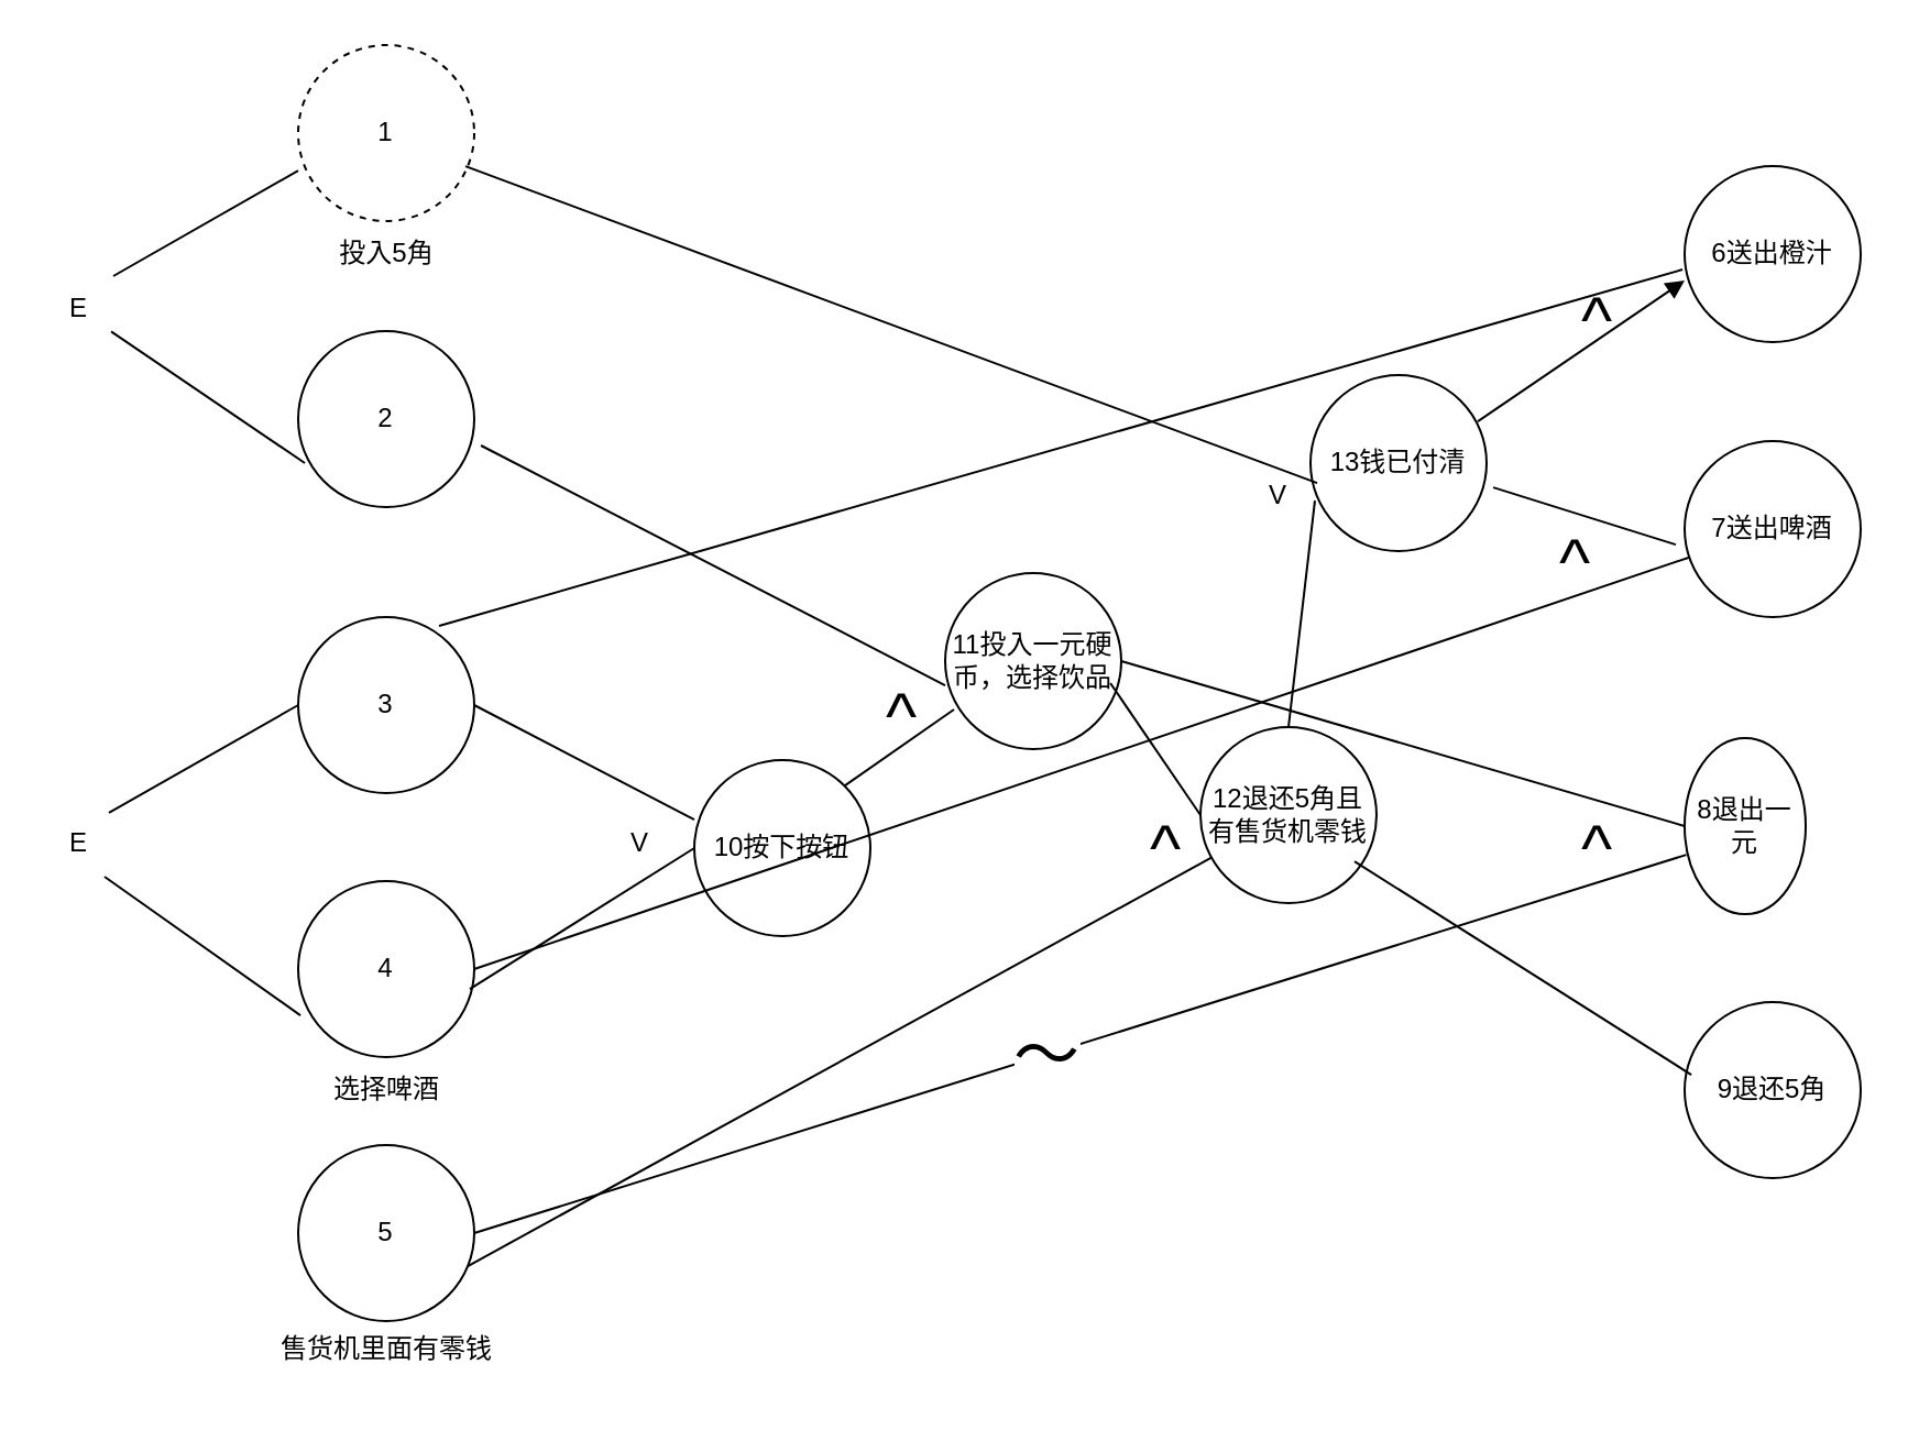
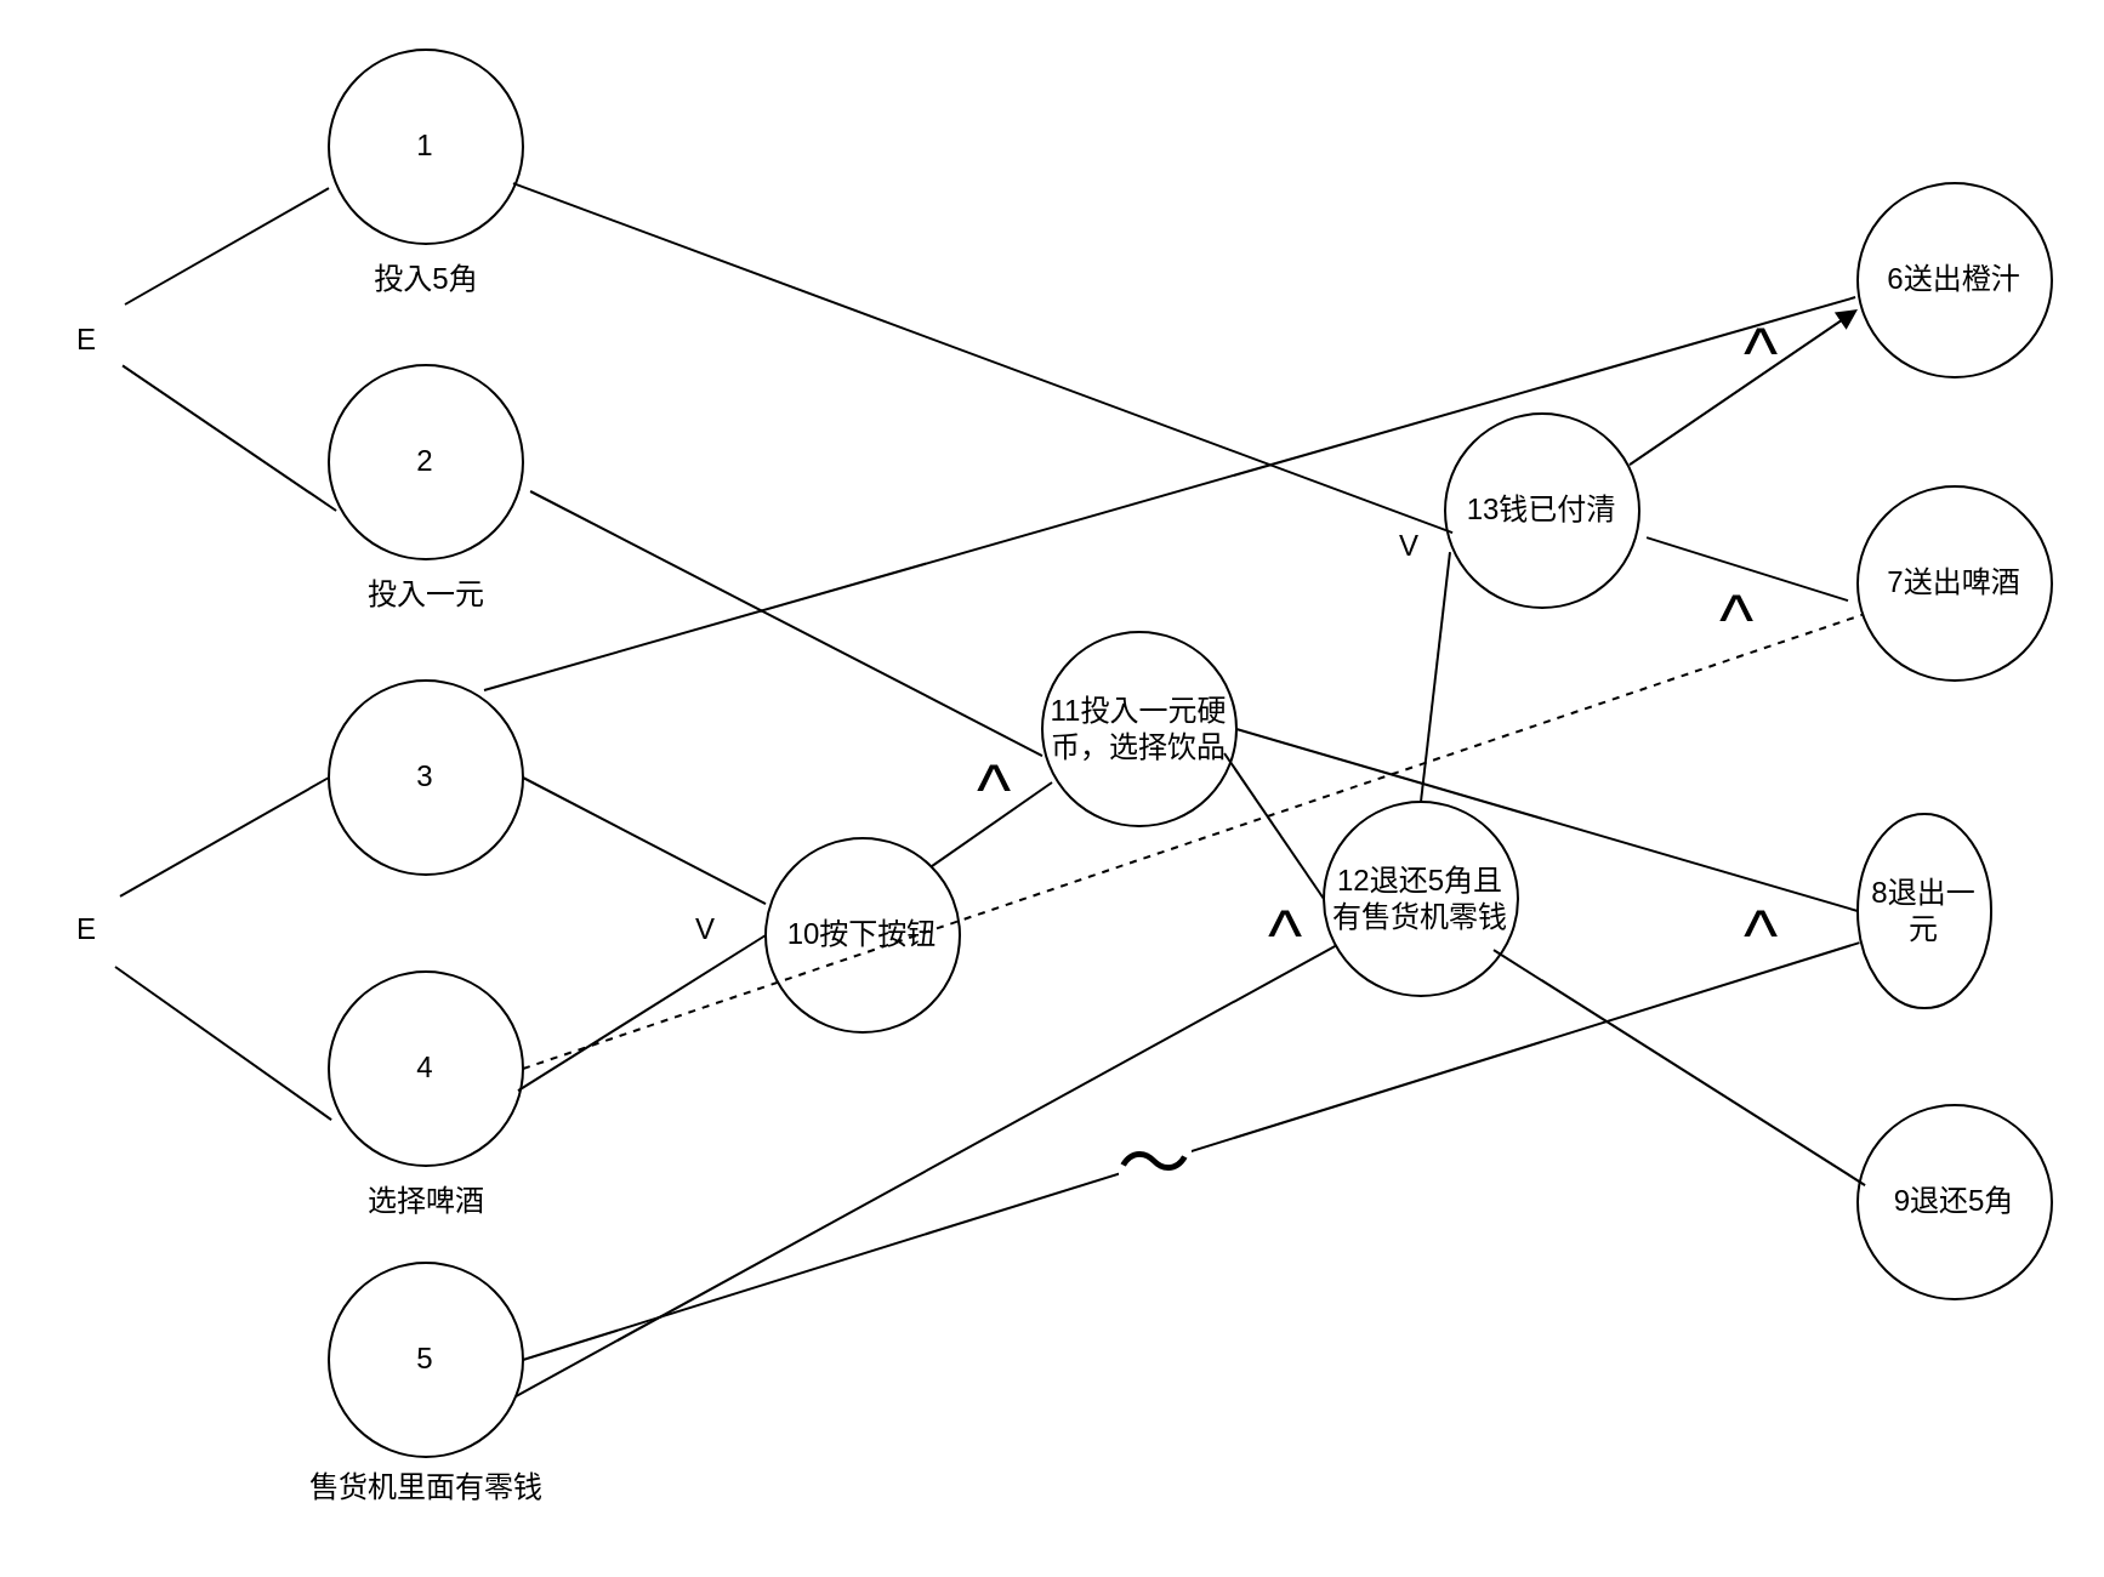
  <mxCell id="0" />
  <mxCell id="1" parent="0" />
- <mxCell id="2" value="1" style="ellipse;whiteSpace=wrap;html=1;aspect=fixed;dashed=1;" vertex="1" parent="1"><mxGeometry x="135" y="20" width="80" height="80" as="geometry" /></mxCell>
+ <mxCell id="2" value="1" style="ellipse;whiteSpace=wrap;html=1;aspect=fixed;" vertex="1" parent="1"><mxGeometry x="135" y="20" width="80" height="80" as="geometry" /></mxCell>
  <mxCell id="3" value="2" style="ellipse;whiteSpace=wrap;html=1;aspect=fixed;" vertex="1" parent="1"><mxGeometry x="135" y="150" width="80" height="80" as="geometry" /></mxCell>
  <mxCell id="4" value="3" style="ellipse;whiteSpace=wrap;html=1;aspect=fixed;" vertex="1" parent="1"><mxGeometry x="135" y="280" width="80" height="80" as="geometry" /></mxCell>
  <mxCell id="5" value="4" style="ellipse;whiteSpace=wrap;html=1;aspect=fixed;" vertex="1" parent="1"><mxGeometry x="135" y="400" width="80" height="80" as="geometry" /></mxCell>
  <mxCell id="6" value="5" style="ellipse;whiteSpace=wrap;html=1;aspect=fixed;" vertex="1" parent="1"><mxGeometry x="135" y="520" width="80" height="80" as="geometry" /></mxCell>
  <mxCell id="7" value="投入5角" style="text;html=1;align=center;verticalAlign=middle;resizable=0;points=[];autosize=1;strokeColor=none;fillColor=none;" vertex="1" parent="1"><mxGeometry x="140" y="100" width="70" height="30" as="geometry" /></mxCell>
+ <mxCell id="8" value="投入一元" style="text;html=1;align=center;verticalAlign=middle;resizable=0;points=[];autosize=1;strokeColor=none;fillColor=none;" vertex="1" parent="1"><mxGeometry x="140" y="230" width="70" height="30" as="geometry" /></mxCell>
  <mxCell id="9" value="选择啤酒" style="text;html=1;align=center;verticalAlign=middle;resizable=0;points=[];autosize=1;strokeColor=none;fillColor=none;" vertex="1" parent="1"><mxGeometry x="140" y="480" width="70" height="30" as="geometry" /></mxCell>
  <mxCell id="10" value="售货机里面有零钱" style="text;html=1;align=center;verticalAlign=middle;resizable=0;points=[];autosize=1;strokeColor=none;fillColor=none;" vertex="1" parent="1"><mxGeometry x="115" y="598" width="120" height="30" as="geometry" /></mxCell>
  <mxCell id="11" value="6送出橙汁" style="ellipse;whiteSpace=wrap;html=1;aspect=fixed;" vertex="1" parent="1"><mxGeometry x="765" y="75" width="80" height="80" as="geometry" /></mxCell>
  <mxCell id="12" value="7送出啤酒" style="ellipse;whiteSpace=wrap;html=1;aspect=fixed;" vertex="1" parent="1"><mxGeometry x="765" y="200" width="80" height="80" as="geometry" /></mxCell>
  <mxCell id="13" value="8退出一元" style="ellipse;whiteSpace=wrap;html=1;aspect=fixed;" vertex="1" parent="1"><mxGeometry x="765" y="335" width="55" height="80" as="geometry" /></mxCell>
  <mxCell id="14" value="9退还5角" style="ellipse;whiteSpace=wrap;html=1;aspect=fixed;" vertex="1" parent="1"><mxGeometry x="765" y="455" width="80" height="80" as="geometry" /></mxCell>
  <mxCell id="15" value="" style="endArrow=none;html=1;rounded=0;entryX=0.013;entryY=0.663;entryDx=0;entryDy=0;entryPerimeter=0;exitX=1;exitY=0.5;exitDx=0;exitDy=0;" edge="1" parent="1" source="6" target="13"><mxGeometry width="50" height="50" relative="1" as="geometry"><mxPoint x="425" y="510" as="sourcePoint" /><mxPoint x="475" y="460" as="targetPoint" /></mxGeometry></mxCell>
  <mxCell id="16" value="&lt;font style=&quot;font-size: 30px;&quot;&gt;～&lt;/font&gt;" style="edgeLabel;html=1;align=center;verticalAlign=middle;resizable=0;points=[];" vertex="1" connectable="0" parent="15"><mxGeometry x="-0.057" relative="1" as="geometry"><mxPoint as="offset" /></mxGeometry></mxCell>
  <mxCell id="17" value="E" style="text;html=1;align=center;verticalAlign=middle;resizable=0;points=[];autosize=1;strokeColor=none;fillColor=none;" vertex="1" parent="1"><mxGeometry x="20" y="125" width="30" height="30" as="geometry" /></mxCell>
  <mxCell id="18" value="E" style="text;html=1;align=center;verticalAlign=middle;resizable=0;points=[];autosize=1;strokeColor=none;fillColor=none;" vertex="1" parent="1"><mxGeometry x="20" y="368" width="30" height="30" as="geometry" /></mxCell>
  <mxCell id="19" value="" style="endArrow=none;html=1;rounded=0;entryX=0;entryY=0.713;entryDx=0;entryDy=0;entryPerimeter=0;exitX=1.033;exitY=0;exitDx=0;exitDy=0;exitPerimeter=0;" edge="1" parent="1" source="17" target="2"><mxGeometry width="50" height="50" relative="1" as="geometry"><mxPoint x="-115" y="220" as="sourcePoint" /><mxPoint x="-65" y="170" as="targetPoint" /></mxGeometry></mxCell>
  <mxCell id="20" value="" style="endArrow=none;html=1;rounded=0;entryX=0.038;entryY=0.75;entryDx=0;entryDy=0;entryPerimeter=0;" edge="1" parent="1" source="17" target="3"><mxGeometry width="50" height="50" relative="1" as="geometry"><mxPoint x="15" y="250" as="sourcePoint" /><mxPoint x="65" y="200" as="targetPoint" /></mxGeometry></mxCell>
  <mxCell id="21" value="" style="endArrow=none;html=1;rounded=0;entryX=0;entryY=0.5;entryDx=0;entryDy=0;exitX=0.967;exitY=0.033;exitDx=0;exitDy=0;exitPerimeter=0;" edge="1" parent="1" source="18" target="4"><mxGeometry width="50" height="50" relative="1" as="geometry"><mxPoint x="-35" y="440" as="sourcePoint" /><mxPoint x="15" y="390" as="targetPoint" /></mxGeometry></mxCell>
  <mxCell id="22" value="" style="endArrow=none;html=1;rounded=0;entryX=0.013;entryY=0.763;entryDx=0;entryDy=0;entryPerimeter=0;exitX=0.9;exitY=1;exitDx=0;exitDy=0;exitPerimeter=0;" edge="1" parent="1" source="18" target="5"><mxGeometry width="50" height="50" relative="1" as="geometry"><mxPoint x="-35" y="490" as="sourcePoint" /><mxPoint x="15" y="440" as="targetPoint" /></mxGeometry></mxCell>
  <mxCell id="23" value="&lt;font style=&quot;font-size: 30px;&quot;&gt;^&lt;/font&gt;" style="text;html=1;align=center;verticalAlign=middle;resizable=0;points=[];autosize=1;strokeColor=none;fillColor=none;" vertex="1" parent="1"><mxGeometry x="705" y="120" width="40" height="50" as="geometry" /></mxCell>
  <mxCell id="24" value="&lt;font style=&quot;font-size: 30px;&quot;&gt;^&lt;/font&gt;" style="text;html=1;align=center;verticalAlign=middle;resizable=0;points=[];autosize=1;strokeColor=none;fillColor=none;" vertex="1" parent="1"><mxGeometry x="695" y="230" width="40" height="50" as="geometry" /></mxCell>
  <mxCell id="25" value="11投入一元硬币，选择饮品" style="ellipse;whiteSpace=wrap;html=1;aspect=fixed;" vertex="1" parent="1"><mxGeometry x="429" y="260" width="80" height="80" as="geometry" /></mxCell>
  <mxCell id="26" value="10按下按钮" style="ellipse;whiteSpace=wrap;html=1;aspect=fixed;" vertex="1" parent="1"><mxGeometry x="315" y="345" width="80" height="80" as="geometry" /></mxCell>
  <mxCell id="27" value="" style="endArrow=none;html=1;rounded=0;entryX=0;entryY=0.5;entryDx=0;entryDy=0;exitX=0.975;exitY=0.613;exitDx=0;exitDy=0;exitPerimeter=0;" edge="1" parent="1" source="5" target="26"><mxGeometry width="50" height="50" relative="1" as="geometry"><mxPoint x="215" y="550" as="sourcePoint" /><mxPoint x="265" y="500" as="targetPoint" /></mxGeometry></mxCell>
  <mxCell id="28" value="V" style="text;html=1;align=center;verticalAlign=middle;resizable=0;points=[];autosize=1;strokeColor=none;fillColor=none;" vertex="1" parent="1"><mxGeometry x="275" y="368" width="30" height="30" as="geometry" /></mxCell>
  <mxCell id="29" value="" style="endArrow=none;html=1;rounded=0;entryX=0.05;entryY=0.775;entryDx=0;entryDy=0;entryPerimeter=0;exitX=1;exitY=0;exitDx=0;exitDy=0;" edge="1" parent="1" source="26" target="25"><mxGeometry width="50" height="50" relative="1" as="geometry"><mxPoint x="475" y="460" as="sourcePoint" /><mxPoint x="525" y="410" as="targetPoint" /></mxGeometry></mxCell>
  <mxCell id="30" value="" style="endArrow=none;html=1;rounded=0;entryX=0;entryY=0.638;entryDx=0;entryDy=0;entryPerimeter=0;exitX=1.038;exitY=0.65;exitDx=0;exitDy=0;exitPerimeter=0;" edge="1" parent="1" source="3" target="25"><mxGeometry width="50" height="50" relative="1" as="geometry"><mxPoint x="255" y="290" as="sourcePoint" /><mxPoint x="305" y="240" as="targetPoint" /></mxGeometry></mxCell>
  <mxCell id="31" value="&lt;font style=&quot;font-size: 30px;&quot;&gt;^&lt;/font&gt;" style="text;html=1;align=center;verticalAlign=middle;resizable=0;points=[];autosize=1;strokeColor=none;fillColor=none;" vertex="1" parent="1"><mxGeometry x="389" y="300" width="40" height="50" as="geometry" /></mxCell>
  <mxCell id="32" value="12退还5角且有售货机零钱" style="ellipse;whiteSpace=wrap;html=1;aspect=fixed;" vertex="1" parent="1"><mxGeometry x="545" y="330" width="80" height="80" as="geometry" /></mxCell>
  <mxCell id="33" value="" style="endArrow=none;html=1;rounded=0;entryX=0;entryY=0.5;entryDx=0;entryDy=0;exitX=0.938;exitY=0.625;exitDx=0;exitDy=0;exitPerimeter=0;" edge="1" parent="1" source="25" target="32"><mxGeometry width="50" height="50" relative="1" as="geometry"><mxPoint x="475" y="460" as="sourcePoint" /><mxPoint x="525" y="410" as="targetPoint" /></mxGeometry></mxCell>
  <mxCell id="34" value="" style="endArrow=none;html=1;rounded=0;exitX=0.963;exitY=0.688;exitDx=0;exitDy=0;exitPerimeter=0;" edge="1" parent="1" source="6" target="32"><mxGeometry width="50" height="50" relative="1" as="geometry"><mxPoint x="465" y="570" as="sourcePoint" /><mxPoint x="515" y="520" as="targetPoint" /></mxGeometry></mxCell>
  <mxCell id="35" value="&lt;font style=&quot;font-size: 30px;&quot;&gt;^&lt;/font&gt;" style="text;html=1;align=center;verticalAlign=middle;resizable=0;points=[];autosize=1;strokeColor=none;fillColor=none;" vertex="1" parent="1"><mxGeometry x="509" y="360" width="40" height="50" as="geometry" /></mxCell>
  <mxCell id="36" value="" style="endArrow=none;html=1;rounded=0;exitX=0.875;exitY=0.763;exitDx=0;exitDy=0;exitPerimeter=0;entryX=0.038;entryY=0.413;entryDx=0;entryDy=0;entryPerimeter=0;" edge="1" parent="1" source="32" target="14"><mxGeometry width="50" height="50" relative="1" as="geometry"><mxPoint x="575" y="530" as="sourcePoint" /><mxPoint x="625" y="480" as="targetPoint" /></mxGeometry></mxCell>
  <mxCell id="37" value="13钱已付清" style="ellipse;whiteSpace=wrap;html=1;aspect=fixed;" vertex="1" parent="1"><mxGeometry x="595" y="170" width="80" height="80" as="geometry" /></mxCell>
  <mxCell id="38" value="" style="endArrow=none;html=1;rounded=0;exitX=0.95;exitY=0.688;exitDx=0;exitDy=0;exitPerimeter=0;entryX=0.038;entryY=0.613;entryDx=0;entryDy=0;entryPerimeter=0;" edge="1" parent="1" source="2" target="37"><mxGeometry width="50" height="50" relative="1" as="geometry"><mxPoint x="325" y="160" as="sourcePoint" /><mxPoint x="375" y="110" as="targetPoint" /></mxGeometry></mxCell>
  <mxCell id="39" value="" style="endArrow=none;html=1;rounded=0;exitX=1;exitY=0.5;exitDx=0;exitDy=0;entryX=0;entryY=0.338;entryDx=0;entryDy=0;entryPerimeter=0;" edge="1" parent="1" source="4" target="26"><mxGeometry width="50" height="50" relative="1" as="geometry"><mxPoint x="295" y="390" as="sourcePoint" /><mxPoint x="345" y="340" as="targetPoint" /></mxGeometry></mxCell>
  <mxCell id="40" value="" style="endArrow=none;html=1;rounded=0;entryX=0.025;entryY=0.713;entryDx=0;entryDy=0;exitX=0.5;exitY=0;exitDx=0;exitDy=0;entryPerimeter=0;" edge="1" parent="1" source="32" target="37"><mxGeometry width="50" height="50" relative="1" as="geometry"><mxPoint x="535" y="340" as="sourcePoint" /><mxPoint x="585" y="290" as="targetPoint" /></mxGeometry></mxCell>
  <mxCell id="41" value="V" style="text;html=1;align=center;verticalAlign=middle;resizable=0;points=[];autosize=1;strokeColor=none;fillColor=none;" vertex="1" parent="1"><mxGeometry x="565" y="210" width="30" height="30" as="geometry" /></mxCell>
  <mxCell id="42" value="" style="endArrow=none;html=1;rounded=0;exitX=0.8;exitY=0.05;exitDx=0;exitDy=0;exitPerimeter=0;entryX=-0.012;entryY=0.588;entryDx=0;entryDy=0;entryPerimeter=0;" edge="1" parent="1" source="4" target="11"><mxGeometry width="50" height="50" relative="1" as="geometry"><mxPoint x="355" y="280" as="sourcePoint" /><mxPoint x="405" y="230" as="targetPoint" /></mxGeometry></mxCell>
  <mxCell id="43" value="" style="endArrow=block;html=1;rounded=0;entryX=0;entryY=0.65;entryDx=0;entryDy=0;entryPerimeter=0;exitX=0.95;exitY=0.263;exitDx=0;exitDy=0;exitPerimeter=0;" edge="1" parent="1" source="37" target="11"><mxGeometry width="50" height="50" relative="1" as="geometry"><mxPoint x="735" y="270" as="sourcePoint" /><mxPoint x="785" y="220" as="targetPoint" /></mxGeometry></mxCell>
- <mxCell id="44" value="" style="endArrow=none;html=1;rounded=0;exitX=1;exitY=0.5;exitDx=0;exitDy=0;" edge="1" parent="1" source="5" target="12"><mxGeometry width="50" height="50" relative="1" as="geometry"><mxPoint x="585" y="350" as="sourcePoint" /><mxPoint x="635" y="300" as="targetPoint" /></mxGeometry></mxCell>
+ <mxCell id="44" value="" style="endArrow=none;html=1;rounded=0;exitX=1;exitY=0.5;exitDx=0;exitDy=0;dashed=1;" edge="1" parent="1" source="5" target="12"><mxGeometry width="50" height="50" relative="1" as="geometry"><mxPoint x="585" y="350" as="sourcePoint" /><mxPoint x="635" y="300" as="targetPoint" /></mxGeometry></mxCell>
  <mxCell id="45" value="" style="endArrow=none;html=1;rounded=0;exitX=1.038;exitY=0.638;exitDx=0;exitDy=0;exitPerimeter=0;entryX=-0.05;entryY=0.588;entryDx=0;entryDy=0;entryPerimeter=0;" edge="1" parent="1" source="37" target="12"><mxGeometry width="50" height="50" relative="1" as="geometry"><mxPoint x="665" y="280" as="sourcePoint" /><mxPoint x="715" y="230" as="targetPoint" /></mxGeometry></mxCell>
  <mxCell id="46" value="" style="endArrow=none;html=1;rounded=0;exitX=1;exitY=0.5;exitDx=0;exitDy=0;entryX=0;entryY=0.5;entryDx=0;entryDy=0;" edge="1" parent="1" source="25" target="13"><mxGeometry width="50" height="50" relative="1" as="geometry"><mxPoint x="555" y="370" as="sourcePoint" /><mxPoint x="605" y="320" as="targetPoint" /></mxGeometry></mxCell>
  <mxCell id="47" value="&lt;font style=&quot;font-size: 30px;&quot;&gt;^&lt;/font&gt;" style="text;html=1;align=center;verticalAlign=middle;resizable=0;points=[];autosize=1;strokeColor=none;fillColor=none;" vertex="1" parent="1"><mxGeometry x="705" y="360" width="40" height="50" as="geometry" /></mxCell>
